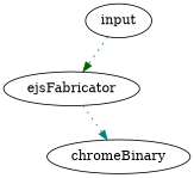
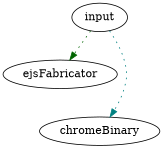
  digraph {
    imports="['chromium-phases']"
    edge [style=dotted]
    input [data="./example.ejs"]
    ejsFabricator
    chromeBinary
    input -> ejsFabricator [color=darkgreen]
-   ejsFabricator -> chromeBinary [color=teal]
+   input -> chromeBinary [color=teal]
  }
